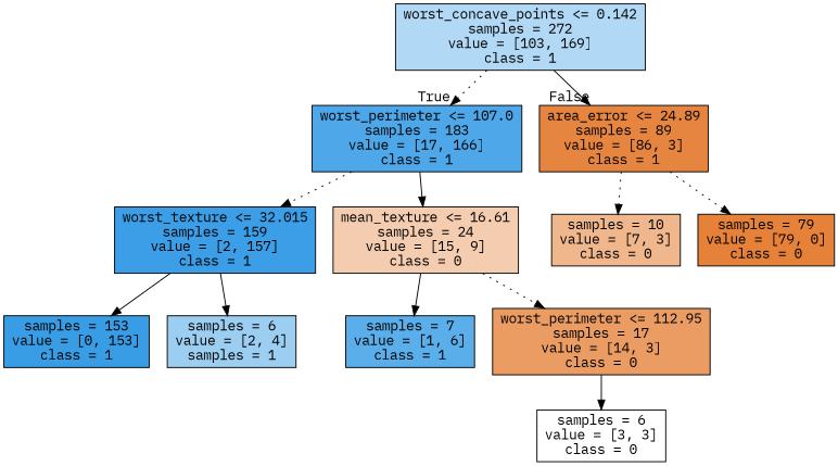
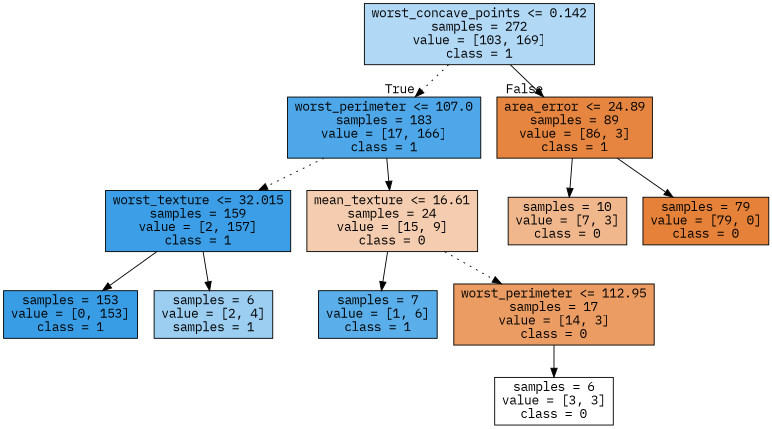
  digraph {
    fontname="IBM Plex Mono"
    node [color=black fontname="IBM Plex Mono" shape=box style=filled]
    edge [fontname="IBM Plex Mono" style=solid]
    n1 [fillcolor="#399de564" label="worst_concave_points <= 0.142\nsamples = 272\nvalue = [103, 169]\nclass = 1"]
    n2 [fillcolor="#399de5e5" label="worst_perimeter <= 107.0\nsamples = 183\nvalue = [17, 166]\nclass = 1"]
    n3 [fillcolor="#e58139f6" label="area_error <= 24.89\nsamples = 89\nvalue = [86, 3]\nclass = 1"]
    n4 [fillcolor="#399de5fc" label="worst_texture <= 32.015\nsamples = 159\nvalue = [2, 157]\nclass = 1"]
    n5 [fillcolor="#e5813966" label="mean_texture <= 16.61\nsamples = 24\nvalue = [15, 9]\nclass = 0"]
    n6 [fillcolor="#e5813992" label="samples = 10\nvalue = [7, 3]\nclass = 0"]
    n7 [fillcolor="#e58139ff" label="samples = 79\nvalue = [79, 0]\nclass = 0"]
    n8 [fillcolor="#399de5ff" label="samples = 153\nvalue = [0, 153]\nclass = 1"]
    n9 [fillcolor="#399de57f" label="samples = 6\nvalue = [2, 4]\nsamples = 1"]
    n10 [fillcolor="#399de5d4" label="samples = 7\nvalue = [1, 6]\nclass = 1"]
    n11 [fillcolor="#e58139c8" label="worst_perimeter <= 112.95\nsamples = 17\nvalue = [14, 3]\nclass = 0"]
    n12 [fillcolor="#e5813900" label="samples = 6\nvalue = [3, 3]\nclass = 0"]
    n1 -> n2 [headlabel=True labelangle=45 labeldistance=2.5 style=dotted]
    n1 -> n3 [headlabel=False labelangle=-45 labeldistance=2.5]
    n2 -> n4 [style=dotted]
    n2 -> n5
-   n3 -> n6 [style=dotted]
-   n3 -> n7 [style=dotted]
+   n3 -> n6
+   n3 -> n7
    n4 -> n8
    n4 -> n9
    n5 -> n10
    n5 -> n11 [style=dotted]
    n11 -> n12
  }
